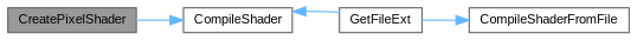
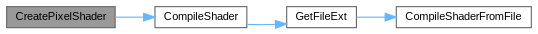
  digraph {
    fontname="Liberation Sans"
    rankdir=LR
    node [color=grey40 fillcolor=white fontname="Liberation Sans" fontsize=10 shape=box style=filled]
    edge [color=steelblue1 fontname="Liberation Sans" fontsize=10 labelfontname=Helvetica labelfontsize=10 style=solid]
    n1 [color=gray40 fillcolor=grey60 fontcolor=black height=0.2 label=CreatePixelShader width=0.4]
    n2 [height=0.2 label=CompileShader width=0.4]
    n3 [height=0.2 label=GetFileExt width=0.4]
    n4 [height=0.2 label=CompileShaderFromFile width=0.4]
    n1 -> n2
-   n3 -> n2
+   n2 -> n3
    n3 -> n4
  }
